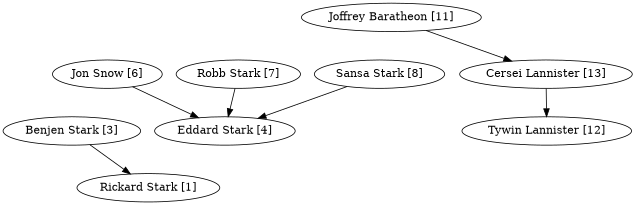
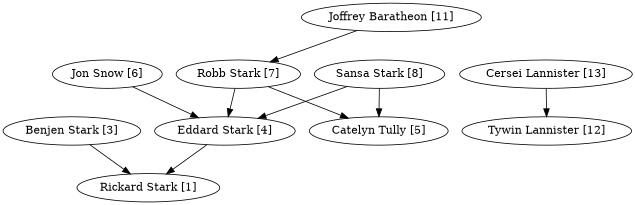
  digraph {
    "Benjen Stark [3]"
    "Rickard Stark [1]"
    "Eddard Stark [4]"
    "Jon Snow [6]"
    "Robb Stark [7]"
+   "Catelyn Tully [5]"
    "Sansa Stark [8]"
    "Joffrey Baratheon [11]"
    "Cersei Lannister [13]"
    "Tywin Lannister [12]"
    "Benjen Stark [3]" -> "Rickard Stark [1]"
+   "Eddard Stark [4]" -> "Rickard Stark [1]"
    "Jon Snow [6]" -> "Eddard Stark [4]"
    "Robb Stark [7]" -> "Eddard Stark [4]"
+   "Robb Stark [7]" -> "Catelyn Tully [5]"
    "Sansa Stark [8]" -> "Eddard Stark [4]"
-   "Joffrey Baratheon [11]" -> "Cersei Lannister [13]"
+   "Sansa Stark [8]" -> "Catelyn Tully [5]"
+   "Joffrey Baratheon [11]" -> "Robb Stark [7]"
    "Cersei Lannister [13]" -> "Tywin Lannister [12]"
  }
